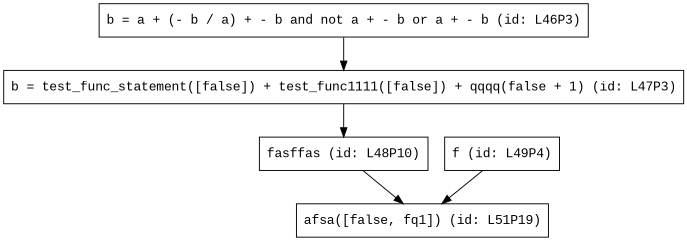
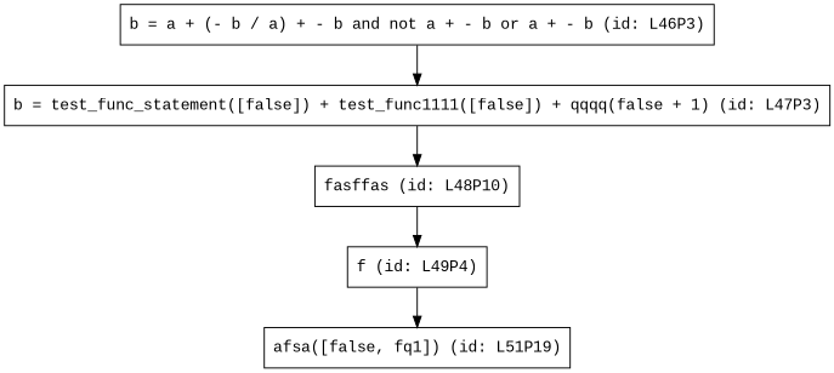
  digraph {
    fontname="Liberation Mono"
    node [fontname="Liberation Mono" shape=box]
    edge [fontname="Liberation Mono" shape=box]
    "b = a + (- b / a) + - b and not a + - b or a + - b (id: L46P3)"
    "b = test_func_statement([false]) + test_func1111([false]) + qqqq(false + 1) (id: L47P3)"
    "fasffas (id: L48P10)"
    "f (id: L49P4)"
    "afsa([false, fq1]) (id: L51P19)"
    "b = a + (- b / a) + - b and not a + - b or a + - b (id: L46P3)" -> "b = test_func_statement([false]) + test_func1111([false]) + qqqq(false + 1) (id: L47P3)"
    "b = test_func_statement([false]) + test_func1111([false]) + qqqq(false + 1) (id: L47P3)" -> "fasffas (id: L48P10)"
-   "fasffas (id: L48P10)" -> "afsa([false, fq1]) (id: L51P19)"
+   "fasffas (id: L48P10)" -> "f (id: L49P4)"
    "f (id: L49P4)" -> "afsa([false, fq1]) (id: L51P19)"
  }
